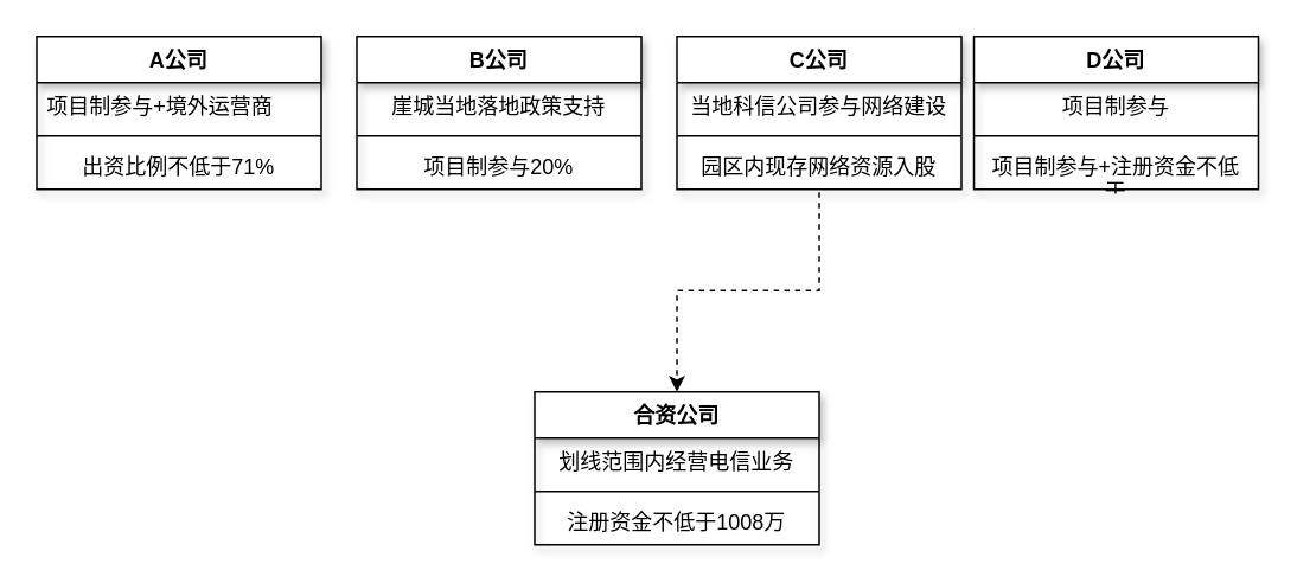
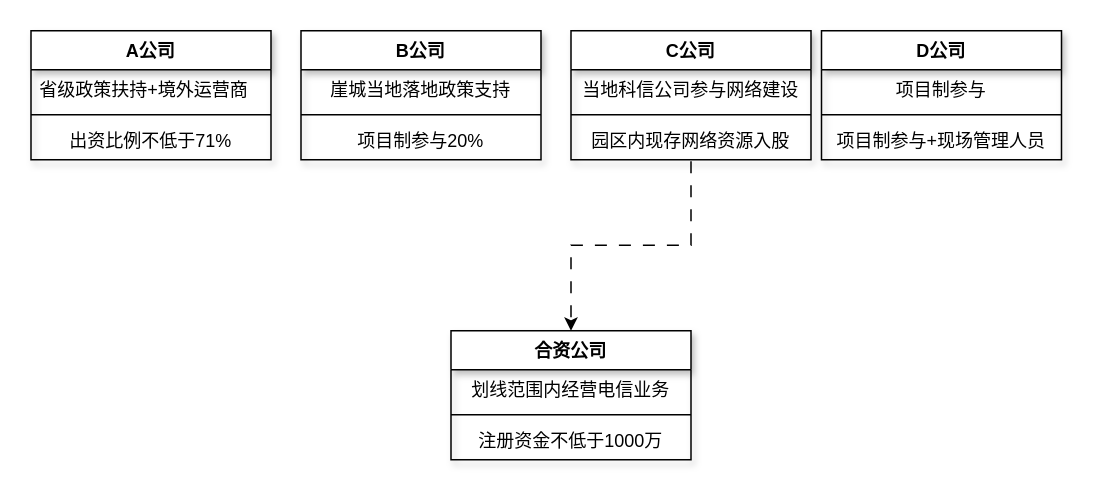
  <mxCell id="0" />
  <mxCell id="1" parent="0" />
  <mxCell id="2" value="A公司" style="swimlane;fontStyle=1;align=center;verticalAlign=top;childLayout=stackLayout;horizontal=1;startSize=26;horizontalStack=0;resizeParent=1;resizeParentMax=0;resizeLast=0;collapsible=1;marginBottom=0;whiteSpace=wrap;html=1;shadow=1;" vertex="1" parent="1"><mxGeometry x="20" y="20" width="160" height="86" as="geometry"><mxRectangle x="140" y="260" width="100" height="30" as="alternateBounds" /></mxGeometry></mxCell>
- <mxCell id="3" value="项目制参与+境外运营商" style="text;strokeColor=none;fillColor=none;align=left;verticalAlign=top;spacingLeft=4;spacingRight=4;overflow=hidden;rotatable=0;points=[[0,0.5],[1,0.5]];portConstraint=eastwest;whiteSpace=wrap;html=1;" vertex="1" parent="2"><mxGeometry y="26" width="160" height="26" as="geometry" /></mxCell>
+ <mxCell id="3" value="省级政策扶持+境外运营商" style="text;strokeColor=none;fillColor=none;align=left;verticalAlign=top;spacingLeft=4;spacingRight=4;overflow=hidden;rotatable=0;points=[[0,0.5],[1,0.5]];portConstraint=eastwest;whiteSpace=wrap;html=1;" vertex="1" parent="2"><mxGeometry y="26" width="160" height="26" as="geometry" /></mxCell>
  <mxCell id="4" value="" style="line;strokeWidth=1;fillColor=none;align=left;verticalAlign=middle;spacingTop=-1;spacingLeft=3;spacingRight=3;rotatable=0;labelPosition=right;points=[];portConstraint=eastwest;strokeColor=inherit;" vertex="1" parent="2"><mxGeometry y="52" width="160" height="8" as="geometry" /></mxCell>
  <mxCell id="5" value="出资比例不低于71%" style="text;strokeColor=none;fillColor=none;align=center;verticalAlign=top;spacingLeft=4;spacingRight=4;overflow=hidden;rotatable=0;points=[[0,0.5],[1,0.5]];portConstraint=eastwest;whiteSpace=wrap;html=1;" vertex="1" parent="2"><mxGeometry y="60" width="160" height="26" as="geometry" /></mxCell>
  <mxCell id="6" value="B公司" style="swimlane;fontStyle=1;align=center;verticalAlign=top;childLayout=stackLayout;horizontal=1;startSize=26;horizontalStack=0;resizeParent=1;resizeParentMax=0;resizeLast=0;collapsible=1;marginBottom=0;whiteSpace=wrap;html=1;shadow=1;" vertex="1" parent="1"><mxGeometry x="200" y="20" width="160" height="86" as="geometry"><mxRectangle x="140" y="260" width="100" height="30" as="alternateBounds" /></mxGeometry></mxCell>
  <mxCell id="7" value="崖城当地落地政策支持" style="text;strokeColor=none;fillColor=none;align=center;verticalAlign=top;spacingLeft=4;spacingRight=4;overflow=hidden;rotatable=0;points=[[0,0.5],[1,0.5]];portConstraint=eastwest;whiteSpace=wrap;html=1;" vertex="1" parent="6"><mxGeometry y="26" width="160" height="26" as="geometry" /></mxCell>
  <mxCell id="8" value="" style="line;strokeWidth=1;fillColor=none;align=left;verticalAlign=middle;spacingTop=-1;spacingLeft=3;spacingRight=3;rotatable=0;labelPosition=right;points=[];portConstraint=eastwest;strokeColor=inherit;" vertex="1" parent="6"><mxGeometry y="52" width="160" height="8" as="geometry" /></mxCell>
  <mxCell id="9" value="项目制参与20%" style="text;strokeColor=none;fillColor=none;align=center;verticalAlign=top;spacingLeft=4;spacingRight=4;overflow=hidden;rotatable=0;points=[[0,0.5],[1,0.5]];portConstraint=eastwest;whiteSpace=wrap;html=1;" vertex="1" parent="6"><mxGeometry y="60" width="160" height="26" as="geometry" /></mxCell>
- <mxCell id="10" value="" style="edgeStyle=orthogonalEdgeStyle;rounded=0;orthogonalLoop=1;jettySize=auto;html=1;flowAnimation=1;dashed=1;" edge="1" parent="1" source="11" target="19"><mxGeometry relative="1" as="geometry" /></mxCell>
+ <mxCell id="10" value="" style="edgeStyle=orthogonalEdgeStyle;rounded=0;orthogonalLoop=1;jettySize=auto;html=1;flowAnimation=1;" edge="1" parent="1" source="11" target="19"><mxGeometry relative="1" as="geometry" /></mxCell>
  <mxCell id="11" value="C公司" style="swimlane;fontStyle=1;align=center;verticalAlign=top;childLayout=stackLayout;horizontal=1;startSize=26;horizontalStack=0;resizeParent=1;resizeParentMax=0;resizeLast=0;collapsible=1;marginBottom=0;whiteSpace=wrap;html=1;shadow=1;" vertex="1" parent="1"><mxGeometry x="380" y="20" width="160" height="86" as="geometry"><mxRectangle x="140" y="260" width="100" height="30" as="alternateBounds" /></mxGeometry></mxCell>
  <mxCell id="12" value="当地科信公司参与网络建设" style="text;strokeColor=none;fillColor=none;align=center;verticalAlign=top;spacingLeft=4;spacingRight=4;overflow=hidden;rotatable=0;points=[[0,0.5],[1,0.5]];portConstraint=eastwest;whiteSpace=wrap;html=1;shadow=1;" vertex="1" parent="11"><mxGeometry y="26" width="160" height="26" as="geometry" /></mxCell>
  <mxCell id="13" value="" style="line;strokeWidth=1;fillColor=none;align=left;verticalAlign=middle;spacingTop=-1;spacingLeft=3;spacingRight=3;rotatable=0;labelPosition=right;points=[];portConstraint=eastwest;strokeColor=inherit;" vertex="1" parent="11"><mxGeometry y="52" width="160" height="8" as="geometry" /></mxCell>
  <mxCell id="14" value="园区内现存网络资源入股" style="text;strokeColor=none;fillColor=none;align=center;verticalAlign=top;spacingLeft=4;spacingRight=4;overflow=hidden;rotatable=0;points=[[0,0.5],[1,0.5]];portConstraint=eastwest;whiteSpace=wrap;html=1;" vertex="1" parent="11"><mxGeometry y="60" width="160" height="26" as="geometry" /></mxCell>
  <mxCell id="15" value="D公司" style="swimlane;fontStyle=1;align=center;verticalAlign=top;childLayout=stackLayout;horizontal=1;startSize=26;horizontalStack=0;resizeParent=1;resizeParentMax=0;resizeLast=0;collapsible=1;marginBottom=0;whiteSpace=wrap;html=1;shadow=1;" vertex="1" parent="1"><mxGeometry x="547" y="20" width="160" height="86" as="geometry"><mxRectangle x="140" y="260" width="100" height="30" as="alternateBounds" /></mxGeometry></mxCell>
  <mxCell id="16" value="项目制参与" style="text;strokeColor=none;fillColor=none;align=center;verticalAlign=top;spacingLeft=4;spacingRight=4;overflow=hidden;rotatable=0;points=[[0,0.5],[1,0.5]];portConstraint=eastwest;whiteSpace=wrap;html=1;" vertex="1" parent="15"><mxGeometry y="26" width="160" height="26" as="geometry" /></mxCell>
  <mxCell id="17" value="" style="line;strokeWidth=1;fillColor=none;align=left;verticalAlign=middle;spacingTop=-1;spacingLeft=3;spacingRight=3;rotatable=0;labelPosition=right;points=[];portConstraint=eastwest;strokeColor=inherit;" vertex="1" parent="15"><mxGeometry y="52" width="160" height="8" as="geometry" /></mxCell>
- <mxCell id="18" value="项目制参与+注册资金不低于" style="text;strokeColor=none;fillColor=none;align=center;verticalAlign=top;spacingLeft=4;spacingRight=4;overflow=hidden;rotatable=0;points=[[0,0.5],[1,0.5]];portConstraint=eastwest;whiteSpace=wrap;html=1;" vertex="1" parent="15"><mxGeometry y="60" width="160" height="26" as="geometry" /></mxCell>
+ <mxCell id="18" value="项目制参与+现场管理人员" style="text;strokeColor=none;fillColor=none;align=center;verticalAlign=top;spacingLeft=4;spacingRight=4;overflow=hidden;rotatable=0;points=[[0,0.5],[1,0.5]];portConstraint=eastwest;whiteSpace=wrap;html=1;" vertex="1" parent="15"><mxGeometry y="60" width="160" height="26" as="geometry" /></mxCell>
  <mxCell id="19" value="合资公司" style="swimlane;fontStyle=1;align=center;verticalAlign=top;childLayout=stackLayout;horizontal=1;startSize=26;horizontalStack=0;resizeParent=1;resizeParentMax=0;resizeLast=0;collapsible=1;marginBottom=0;whiteSpace=wrap;html=1;shadow=1;" vertex="1" parent="1"><mxGeometry x="300" y="220" width="160" height="86" as="geometry"><mxRectangle x="140" y="260" width="100" height="30" as="alternateBounds" /></mxGeometry></mxCell>
  <mxCell id="20" value="划线范围内经营电信业务" style="text;strokeColor=none;fillColor=none;align=center;verticalAlign=top;spacingLeft=4;spacingRight=4;overflow=hidden;rotatable=0;points=[[0,0.5],[1,0.5]];portConstraint=eastwest;whiteSpace=wrap;html=1;" vertex="1" parent="19"><mxGeometry y="26" width="160" height="26" as="geometry" /></mxCell>
  <mxCell id="21" value="" style="line;strokeWidth=1;fillColor=none;align=left;verticalAlign=middle;spacingTop=-1;spacingLeft=3;spacingRight=3;rotatable=0;labelPosition=right;points=[];portConstraint=eastwest;strokeColor=inherit;" vertex="1" parent="19"><mxGeometry y="52" width="160" height="8" as="geometry" /></mxCell>
- <mxCell id="22" value="注册资金不低于1008万" style="text;strokeColor=none;fillColor=none;align=center;verticalAlign=top;spacingLeft=4;spacingRight=4;overflow=hidden;rotatable=0;points=[[0,0.5],[1,0.5]];portConstraint=eastwest;whiteSpace=wrap;html=1;" vertex="1" parent="19"><mxGeometry y="60" width="160" height="26" as="geometry" /></mxCell>
+ <mxCell id="22" value="注册资金不低于1000万" style="text;strokeColor=none;fillColor=none;align=center;verticalAlign=top;spacingLeft=4;spacingRight=4;overflow=hidden;rotatable=0;points=[[0,0.5],[1,0.5]];portConstraint=eastwest;whiteSpace=wrap;html=1;" vertex="1" parent="19"><mxGeometry y="60" width="160" height="26" as="geometry" /></mxCell>
